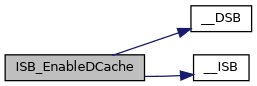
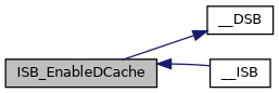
  digraph {
    rankdir=LR
    node [color=black fillcolor=white fontname=Helvetica fontsize=10 shape=record style=filled]
    edge [color=midnightblue fontname=Helvetica fontsize=10 labelfontname=Helvetica labelfontsize=10 style=solid]
    n1 [fillcolor=grey75 fontcolor=black height=0.2 label=ISB_EnableDCache width=0.4]
    n2 [height=0.2 label=__DSB width=0.4]
    n3 [height=0.2 label=__ISB width=0.4]
    n1 -> n2
-   n1 -> n3
+   n3 -> n1
  }
